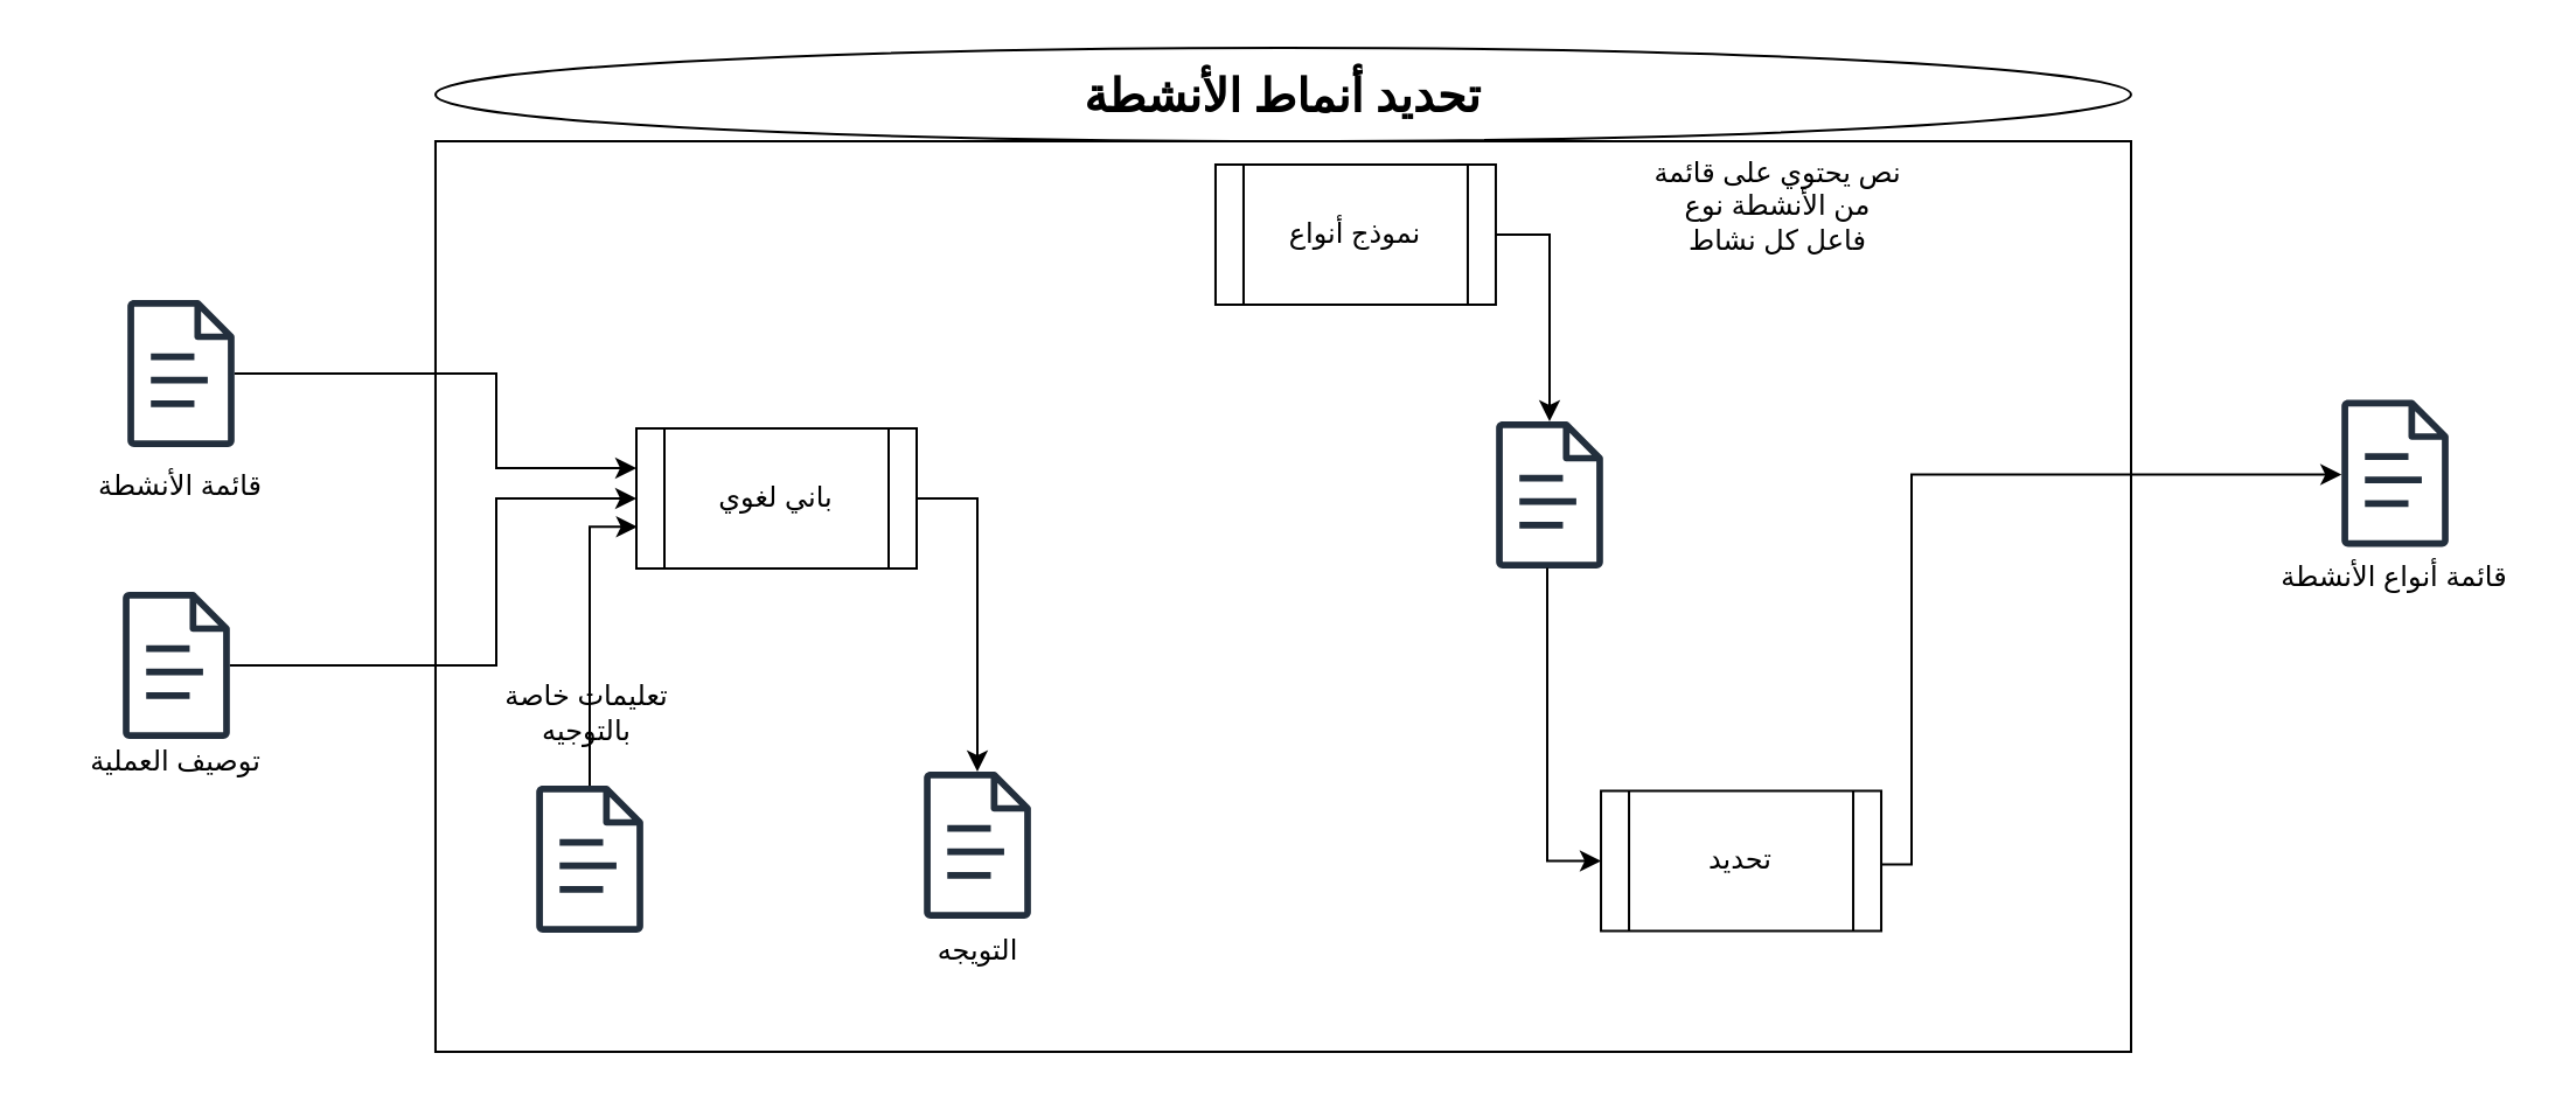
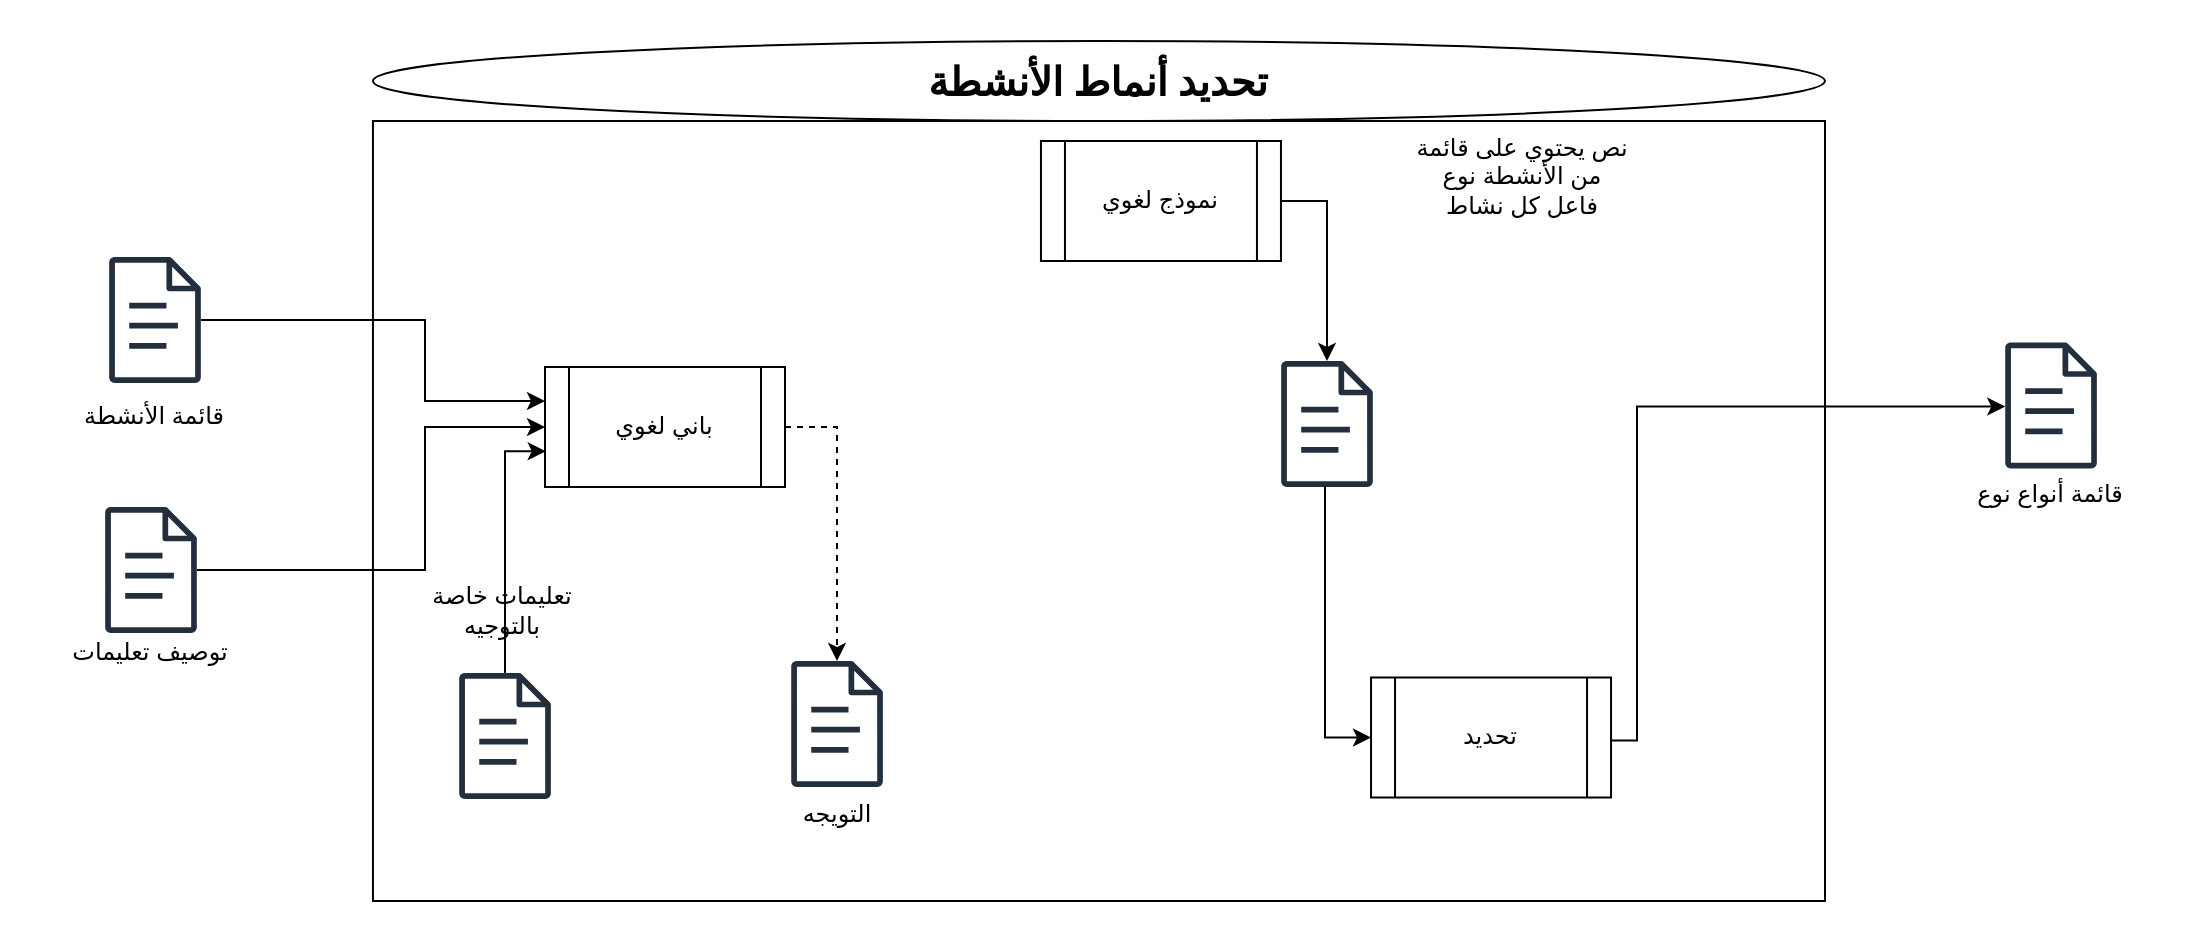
  <mxCell id="0" />
  <mxCell id="1" parent="0" />
  <mxCell id="2" value="" style="rounded=0;whiteSpace=wrap;html=1;fillColor=default;" vertex="1" parent="1"><mxGeometry x="185.98" y="60" width="726.02" height="390" as="geometry" /></mxCell>
  <mxCell id="3" value="&lt;span style=&quot;font-size:15.0pt;&lt;br/&gt;mso-ansi-font-size:12.0pt;font-family:&amp;quot;Traditional Arabic&amp;quot;,serif;mso-ascii-font-family:&lt;br/&gt;&amp;quot;Times New Roman&amp;quot;;mso-fareast-font-family:&amp;quot;Times New Roman&amp;quot;;mso-hansi-font-family:&lt;br/&gt;&amp;quot;Times New Roman&amp;quot;;mso-ansi-language:EN-US;mso-fareast-language:EN-US;&lt;br/&gt;mso-bidi-language:AR-SY&quot; dir=&quot;RTL&quot; lang=&quot;AR-SY&quot;&gt;&lt;b&gt;تحديد أنماط الأنشطة&lt;/b&gt;&lt;/span&gt;" style="ellipse;whiteSpace=wrap;html=1;" vertex="1" parent="1"><mxGeometry x="185.98" y="20" width="726.02" height="40" as="geometry" /></mxCell>
  <mxCell id="4" style="edgeStyle=orthogonalEdgeStyle;rounded=0;orthogonalLoop=1;jettySize=auto;html=1;" edge="1" parent="1" source="5" target="13"><mxGeometry relative="1" as="geometry"><Array as="points"><mxPoint x="212" y="160" /><mxPoint x="212" y="200" /></Array></mxGeometry></mxCell>
  <mxCell id="5" value="" style="sketch=0;outlineConnect=0;fontColor=#232F3E;gradientColor=none;fillColor=#232F3D;strokeColor=none;dashed=0;verticalLabelPosition=bottom;verticalAlign=top;align=center;html=1;fontSize=12;fontStyle=0;aspect=fixed;pointerEvents=1;shape=mxgraph.aws4.document;" vertex="1" parent="1"><mxGeometry x="53.98" y="128" width="46.04" height="63" as="geometry" /></mxCell>
  <mxCell id="6" value="قائمة الأنشطة" style="text;html=1;align=center;verticalAlign=middle;whiteSpace=wrap;rounded=0;" vertex="1" parent="1"><mxGeometry x="22" y="198" width="110" height="20" as="geometry" /></mxCell>
  <mxCell id="7" style="edgeStyle=orthogonalEdgeStyle;rounded=0;orthogonalLoop=1;jettySize=auto;html=1;entryX=0;entryY=0.5;entryDx=0;entryDy=0;" edge="1" parent="1" source="8" target="13"><mxGeometry relative="1" as="geometry"><Array as="points"><mxPoint x="212" y="285" /><mxPoint x="212" y="213" /></Array></mxGeometry></mxCell>
  <mxCell id="8" value="" style="sketch=0;outlineConnect=0;fontColor=#232F3E;gradientColor=none;fillColor=#232F3D;strokeColor=none;dashed=0;verticalLabelPosition=bottom;verticalAlign=top;align=center;html=1;fontSize=12;fontStyle=0;aspect=fixed;pointerEvents=1;shape=mxgraph.aws4.document;" vertex="1" parent="1"><mxGeometry x="51.98" y="253" width="46.04" height="63" as="geometry" /></mxCell>
- <mxCell id="9" value="توصيف العملية" style="text;html=1;align=center;verticalAlign=middle;whiteSpace=wrap;rounded=0;" vertex="1" parent="1"><mxGeometry x="20" y="316" width="110" height="20" as="geometry" /></mxCell>
+ <mxCell id="9" value="توصيف تعليمات" style="text;html=1;align=center;verticalAlign=middle;whiteSpace=wrap;rounded=0;" vertex="1" parent="1"><mxGeometry x="20" y="316" width="110" height="20" as="geometry" /></mxCell>
  <mxCell id="10" value="" style="sketch=0;outlineConnect=0;fontColor=#232F3E;gradientColor=none;fillColor=#232F3D;strokeColor=none;dashed=0;verticalLabelPosition=bottom;verticalAlign=top;align=center;html=1;fontSize=12;fontStyle=0;aspect=fixed;pointerEvents=1;shape=mxgraph.aws4.document;" vertex="1" parent="1"><mxGeometry x="229" y="336" width="46.04" height="63" as="geometry" /></mxCell>
  <mxCell id="11" value="تعليمات خاصة بالتوجيه" style="text;html=1;align=center;verticalAlign=middle;whiteSpace=wrap;rounded=0;" vertex="1" parent="1"><mxGeometry x="196" y="295" width="110" height="20" as="geometry" /></mxCell>
- <mxCell id="12" style="edgeStyle=orthogonalEdgeStyle;rounded=0;orthogonalLoop=1;jettySize=auto;html=1;" edge="1" parent="1" source="13" target="14"><mxGeometry relative="1" as="geometry" /></mxCell>
+ <mxCell id="12" style="edgeStyle=orthogonalEdgeStyle;rounded=0;orthogonalLoop=1;jettySize=auto;html=1;dashed=1;" edge="1" parent="1" source="13" target="14"><mxGeometry relative="1" as="geometry" /></mxCell>
  <mxCell id="13" value="باني لغوي" style="shape=process;whiteSpace=wrap;html=1;backgroundOutline=1;" vertex="1" parent="1"><mxGeometry x="272" y="183" width="120" height="60" as="geometry" /></mxCell>
  <mxCell id="14" value="&lt;span style=&quot;color: rgb(0, 0, 0); text-wrap: wrap;&quot;&gt;التويجه&lt;/span&gt;" style="sketch=0;outlineConnect=0;fontColor=#232F3E;gradientColor=none;fillColor=#232F3D;strokeColor=none;dashed=0;verticalLabelPosition=bottom;verticalAlign=top;align=center;html=1;fontSize=12;fontStyle=0;aspect=fixed;pointerEvents=1;shape=mxgraph.aws4.document;" vertex="1" parent="1"><mxGeometry x="395" y="330" width="46.04" height="63" as="geometry" /></mxCell>
  <mxCell id="15" value="" style="sketch=0;outlineConnect=0;fontColor=#232F3E;gradientColor=none;fillColor=#232F3D;strokeColor=none;dashed=0;verticalLabelPosition=bottom;verticalAlign=top;align=center;html=1;fontSize=12;fontStyle=0;aspect=fixed;pointerEvents=1;shape=mxgraph.aws4.document;" vertex="1" parent="1"><mxGeometry x="639.98" y="180" width="46.04" height="63" as="geometry" /></mxCell>
  <mxCell id="16" style="edgeStyle=orthogonalEdgeStyle;rounded=0;orthogonalLoop=1;jettySize=auto;html=1;" edge="1" parent="1" source="17" target="15"><mxGeometry relative="1" as="geometry" /></mxCell>
- <mxCell id="17" value="نموذج أنواع" style="shape=process;whiteSpace=wrap;html=1;backgroundOutline=1;" vertex="1" parent="1"><mxGeometry x="519.98" y="70" width="120" height="60" as="geometry" /></mxCell>
+ <mxCell id="17" value="نموذج لغوي" style="shape=process;whiteSpace=wrap;html=1;backgroundOutline=1;" vertex="1" parent="1"><mxGeometry x="519.98" y="70" width="120" height="60" as="geometry" /></mxCell>
  <mxCell id="18" style="edgeStyle=orthogonalEdgeStyle;rounded=0;orthogonalLoop=1;jettySize=auto;html=1;entryX=0.003;entryY=0.702;entryDx=0;entryDy=0;entryPerimeter=0;" edge="1" parent="1" source="10" target="13"><mxGeometry relative="1" as="geometry" /></mxCell>
  <mxCell id="19" style="edgeStyle=orthogonalEdgeStyle;rounded=0;orthogonalLoop=1;jettySize=auto;html=1;" edge="1" parent="1" target="21"><mxGeometry relative="1" as="geometry"><mxPoint x="1022" y="199.75" as="targetPoint" /><mxPoint x="722" y="369.75" as="sourcePoint" /><Array as="points"><mxPoint x="818" y="369.75" /><mxPoint x="818" y="202.75" /></Array></mxGeometry></mxCell>
  <mxCell id="20" style="edgeStyle=orthogonalEdgeStyle;rounded=0;orthogonalLoop=1;jettySize=auto;html=1;entryX=0;entryY=0.5;entryDx=0;entryDy=0;" edge="1" parent="1" target="22"><mxGeometry relative="1" as="geometry"><mxPoint x="662" y="242.75" as="sourcePoint" /><Array as="points"><mxPoint x="662" y="368.75" /></Array></mxGeometry></mxCell>
  <mxCell id="21" value="" style="sketch=0;outlineConnect=0;fontColor=#232F3E;gradientColor=none;fillColor=#232F3D;strokeColor=none;dashed=0;verticalLabelPosition=bottom;verticalAlign=top;align=center;html=1;fontSize=12;fontStyle=0;aspect=fixed;pointerEvents=1;shape=mxgraph.aws4.document;" vertex="1" parent="1"><mxGeometry x="1002" y="170.75" width="46.04" height="63" as="geometry" /></mxCell>
  <mxCell id="22" value="تحديد" style="shape=process;whiteSpace=wrap;html=1;backgroundOutline=1;" vertex="1" parent="1"><mxGeometry x="685.02" y="338.25" width="120" height="60" as="geometry" /></mxCell>
- <mxCell id="23" value="قائمة أنواع الأنشطة" style="text;html=1;align=center;verticalAlign=middle;whiteSpace=wrap;rounded=0;" vertex="1" parent="1"><mxGeometry x="970.02" y="236.75" width="110" height="20" as="geometry" /></mxCell>
+ <mxCell id="23" value="قائمة أنواع نوع" style="text;html=1;align=center;verticalAlign=middle;whiteSpace=wrap;rounded=0;" vertex="1" parent="1"><mxGeometry x="970.02" y="236.75" width="110" height="20" as="geometry" /></mxCell>
  <mxCell id="24" value="نص يحتوي على قائمة من الأنشطة نوع فاعل كل نشاط" style="text;html=1;align=center;verticalAlign=middle;whiteSpace=wrap;rounded=0;" vertex="1" parent="1"><mxGeometry x="706.02" y="78" width="110" height="20" as="geometry" /></mxCell>
